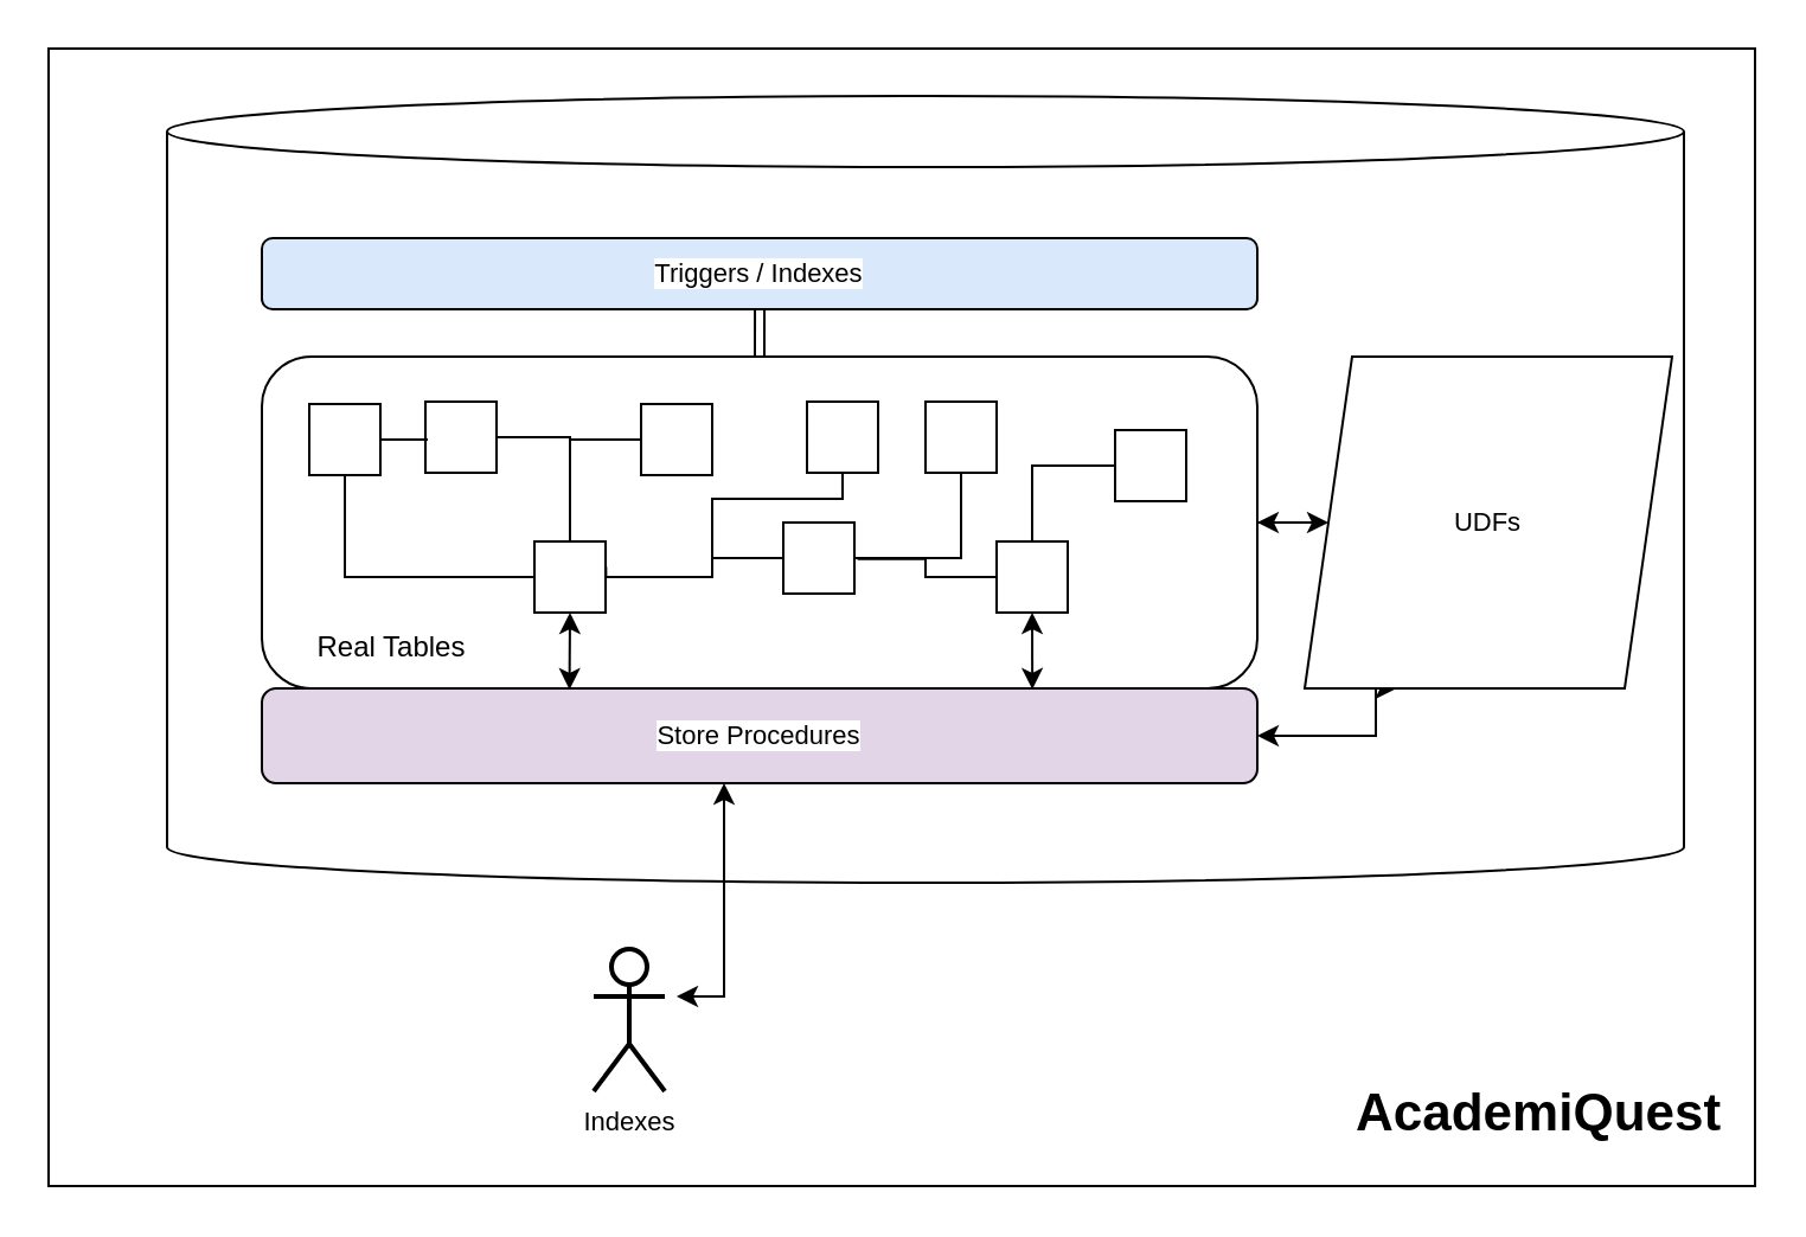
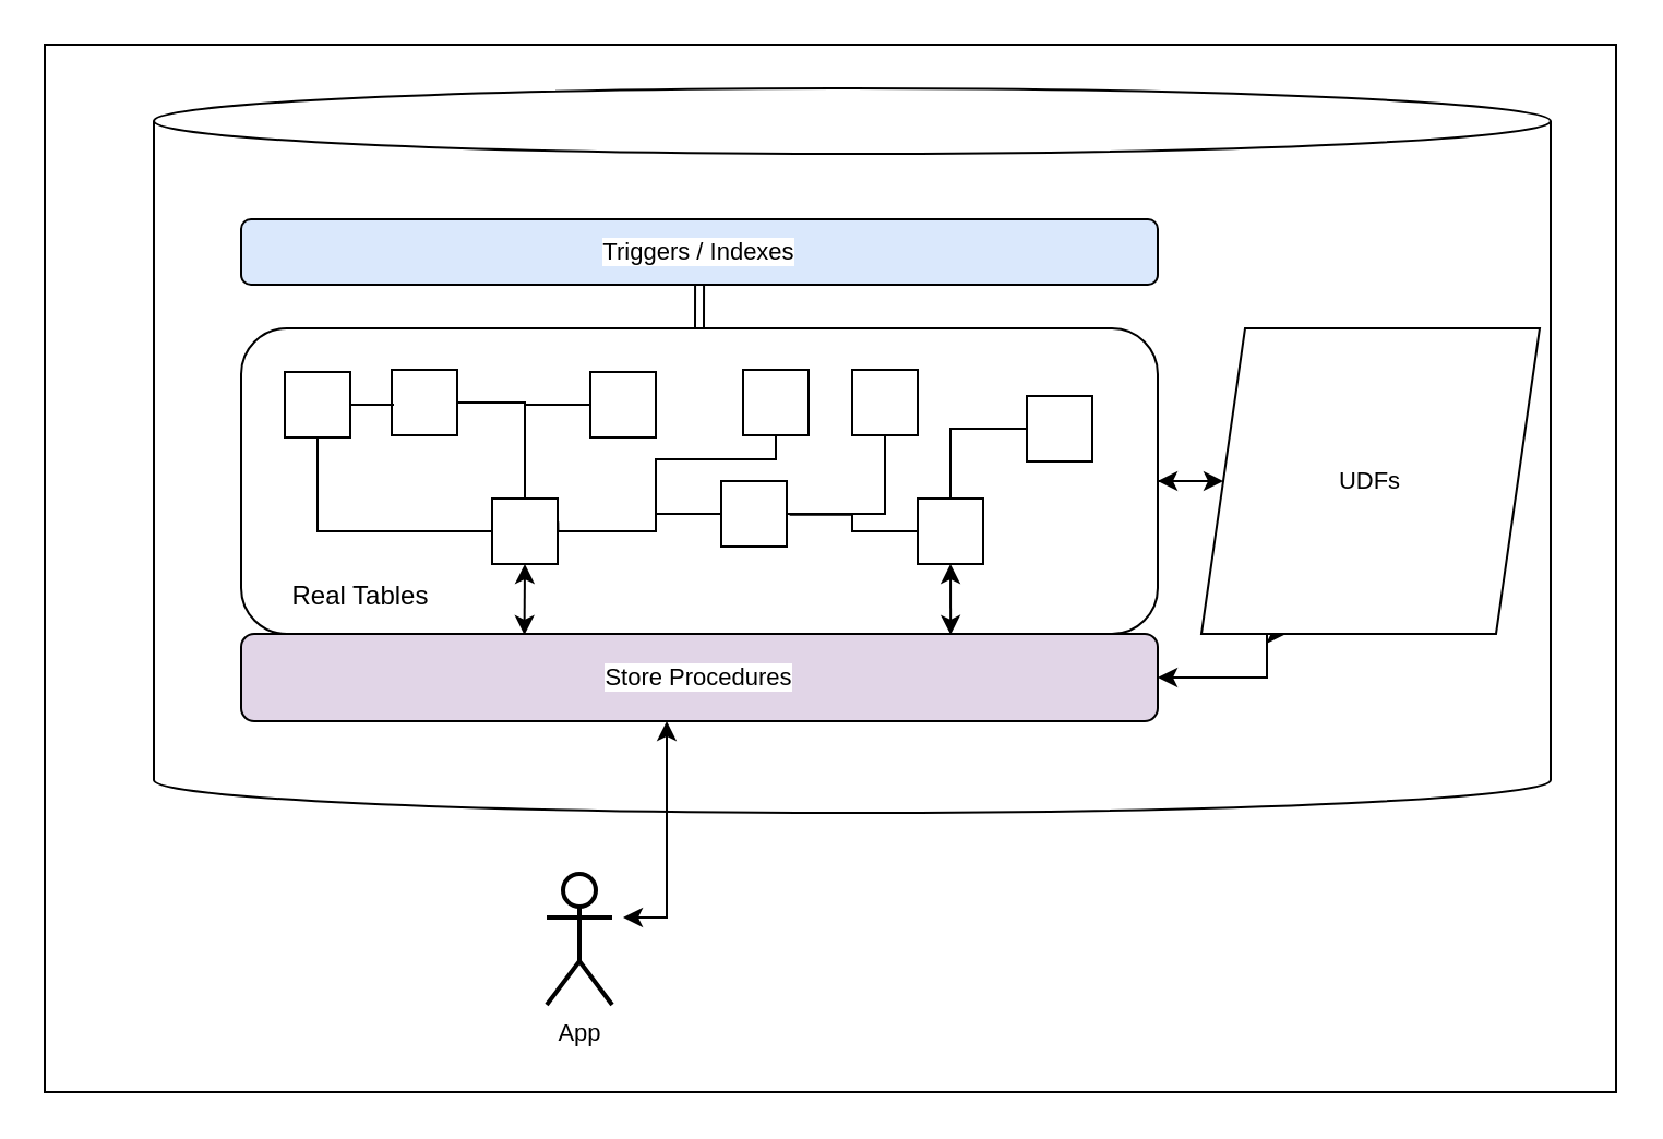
  <mxCell id="0" />
  <mxCell id="1" parent="0" />
  <mxCell id="2" value="" style="rounded=0;whiteSpace=wrap;html=1;fontFamily=Helvetica;fontSize=11;fontColor=default;labelBackgroundColor=default;" parent="1" vertex="1"><mxGeometry x="20" y="20" width="720" height="480" as="geometry" /></mxCell>
  <mxCell id="3" value="" style="shape=cylinder3;whiteSpace=wrap;html=1;boundedLbl=1;backgroundOutline=1;size=15;fontFamily=Helvetica;fontSize=11;fontColor=default;labelBackgroundColor=default;" parent="1" vertex="1"><mxGeometry x="70" y="40" width="640" height="332" as="geometry" /></mxCell>
  <mxCell id="4" value="" style="rounded=1;whiteSpace=wrap;html=1;" parent="1" vertex="1"><mxGeometry x="110" y="150" width="420" height="140" as="geometry" /></mxCell>
  <mxCell id="5" value="" style="rounded=0;whiteSpace=wrap;html=1;" parent="1" vertex="1"><mxGeometry x="130" y="170" width="30" height="30" as="geometry" /></mxCell>
  <mxCell id="6" value="" style="rounded=0;whiteSpace=wrap;html=1;" parent="1" vertex="1"><mxGeometry x="179" y="169" width="30" height="30" as="geometry" /></mxCell>
  <mxCell id="7" style="edgeStyle=orthogonalEdgeStyle;rounded=0;orthogonalLoop=1;jettySize=auto;html=1;entryX=0.5;entryY=1;entryDx=0;entryDy=0;strokeColor=default;align=center;verticalAlign=middle;fontFamily=Helvetica;fontSize=11;fontColor=default;labelBackgroundColor=default;endArrow=none;endFill=0;" parent="1" source="10" target="5" edge="1"><mxGeometry relative="1" as="geometry" /></mxCell>
  <mxCell id="8" style="edgeStyle=orthogonalEdgeStyle;rounded=0;orthogonalLoop=1;jettySize=auto;html=1;entryX=1;entryY=0.5;entryDx=0;entryDy=0;strokeColor=default;align=center;verticalAlign=middle;fontFamily=Helvetica;fontSize=11;fontColor=default;labelBackgroundColor=default;endArrow=none;endFill=0;" parent="1" source="10" target="6" edge="1"><mxGeometry relative="1" as="geometry"><Array as="points"><mxPoint x="240" y="184" /></Array></mxGeometry></mxCell>
  <mxCell id="9" style="edgeStyle=orthogonalEdgeStyle;rounded=0;orthogonalLoop=1;jettySize=auto;html=1;entryX=0;entryY=0.5;entryDx=0;entryDy=0;strokeColor=default;align=center;verticalAlign=middle;fontFamily=Helvetica;fontSize=11;fontColor=default;labelBackgroundColor=default;endArrow=none;endFill=0;" parent="1" source="10" target="14" edge="1"><mxGeometry relative="1" as="geometry"><Array as="points"><mxPoint x="300" y="243" /><mxPoint x="300" y="235" /></Array></mxGeometry></mxCell>
  <mxCell id="10" value="" style="rounded=0;whiteSpace=wrap;html=1;" parent="1" vertex="1"><mxGeometry x="225" y="228" width="30" height="30" as="geometry" /></mxCell>
  <mxCell id="11" style="edgeStyle=orthogonalEdgeStyle;rounded=0;orthogonalLoop=1;jettySize=auto;html=1;strokeColor=default;align=center;verticalAlign=middle;fontFamily=Helvetica;fontSize=11;fontColor=default;labelBackgroundColor=default;endArrow=none;endFill=0;" parent="1" source="12" edge="1"><mxGeometry relative="1" as="geometry"><mxPoint x="240" y="185" as="targetPoint" /></mxGeometry></mxCell>
  <mxCell id="12" value="" style="rounded=0;whiteSpace=wrap;html=1;" parent="1" vertex="1"><mxGeometry x="270" y="170" width="30" height="30" as="geometry" /></mxCell>
  <mxCell id="13" style="edgeStyle=orthogonalEdgeStyle;rounded=0;orthogonalLoop=1;jettySize=auto;html=1;entryX=0.5;entryY=1;entryDx=0;entryDy=0;strokeColor=default;align=center;verticalAlign=middle;fontFamily=Helvetica;fontSize=11;fontColor=default;labelBackgroundColor=default;endArrow=none;endFill=0;" parent="1" source="14" target="15" edge="1"><mxGeometry relative="1" as="geometry" /></mxCell>
  <mxCell id="14" value="" style="rounded=0;whiteSpace=wrap;html=1;" parent="1" vertex="1"><mxGeometry x="330" y="220" width="30" height="30" as="geometry" /></mxCell>
  <mxCell id="15" value="" style="rounded=0;whiteSpace=wrap;html=1;" parent="1" vertex="1"><mxGeometry x="390" y="169" width="30" height="30" as="geometry" /></mxCell>
  <mxCell id="16" style="edgeStyle=orthogonalEdgeStyle;rounded=0;orthogonalLoop=1;jettySize=auto;html=1;strokeColor=default;align=center;verticalAlign=middle;fontFamily=Helvetica;fontSize=11;fontColor=default;labelBackgroundColor=default;endArrow=none;endFill=0;entryX=1.044;entryY=0.514;entryDx=0;entryDy=0;entryPerimeter=0;" parent="1" source="18" target="14" edge="1"><mxGeometry relative="1" as="geometry"><mxPoint x="400" y="240" as="targetPoint" /></mxGeometry></mxCell>
  <mxCell id="17" style="edgeStyle=orthogonalEdgeStyle;rounded=0;orthogonalLoop=1;jettySize=auto;html=1;entryX=0.774;entryY=1.003;entryDx=0;entryDy=0;strokeColor=default;align=center;verticalAlign=middle;fontFamily=Helvetica;fontSize=11;fontColor=default;labelBackgroundColor=default;endArrow=classic;endFill=1;startArrow=classic;startFill=1;entryPerimeter=0;exitX=0.5;exitY=1;exitDx=0;exitDy=0;" parent="1" source="18" target="4" edge="1"><mxGeometry relative="1" as="geometry"><Array as="points" /></mxGeometry></mxCell>
  <mxCell id="18" value="" style="rounded=0;whiteSpace=wrap;html=1;" parent="1" vertex="1"><mxGeometry x="420" y="228" width="30" height="30" as="geometry" /></mxCell>
  <mxCell id="19" style="edgeStyle=orthogonalEdgeStyle;rounded=0;orthogonalLoop=1;jettySize=auto;html=1;entryX=0.5;entryY=0;entryDx=0;entryDy=0;strokeColor=default;align=center;verticalAlign=middle;fontFamily=Helvetica;fontSize=11;fontColor=default;labelBackgroundColor=default;endArrow=none;endFill=0;" parent="1" source="20" target="18" edge="1"><mxGeometry relative="1" as="geometry" /></mxCell>
  <mxCell id="20" value="" style="rounded=0;whiteSpace=wrap;html=1;" parent="1" vertex="1"><mxGeometry x="470" y="181" width="30" height="30" as="geometry" /></mxCell>
  <mxCell id="21" value="" style="rounded=0;whiteSpace=wrap;html=1;" parent="1" vertex="1"><mxGeometry x="340" y="169" width="30" height="30" as="geometry" /></mxCell>
  <mxCell id="22" value="Real Tables" style="text;html=1;align=center;verticalAlign=middle;whiteSpace=wrap;rounded=0;" parent="1" vertex="1"><mxGeometry x="105" y="258" width="120" height="30" as="geometry" /></mxCell>
  <mxCell id="23" style="edgeStyle=orthogonalEdgeStyle;rounded=0;orthogonalLoop=1;jettySize=auto;html=1;entryX=0.051;entryY=0.541;entryDx=0;entryDy=0;entryPerimeter=0;endArrow=none;endFill=0;" parent="1" source="5" target="6" edge="1"><mxGeometry relative="1" as="geometry" /></mxCell>
  <mxCell id="24" style="edgeStyle=orthogonalEdgeStyle;rounded=0;orthogonalLoop=1;jettySize=auto;html=1;entryX=1.005;entryY=0.356;entryDx=0;entryDy=0;entryPerimeter=0;strokeColor=default;align=center;verticalAlign=middle;fontFamily=Helvetica;fontSize=11;fontColor=default;labelBackgroundColor=default;endArrow=none;endFill=0;" parent="1" source="21" target="10" edge="1"><mxGeometry relative="1" as="geometry"><Array as="points"><mxPoint x="355" y="210" /><mxPoint x="300" y="210" /><mxPoint x="300" y="243" /><mxPoint x="255" y="243" /></Array></mxGeometry></mxCell>
  <mxCell id="25" value="Store Procedures" style="rounded=1;whiteSpace=wrap;html=1;fontFamily=Helvetica;fontSize=11;fontColor=default;labelBackgroundColor=default;fillColor=#e1d5e7;" parent="1" vertex="1"><mxGeometry x="110" y="290" width="420" height="40" as="geometry" /></mxCell>
  <mxCell id="26" style="edgeStyle=orthogonalEdgeStyle;rounded=0;orthogonalLoop=1;jettySize=auto;html=1;entryX=0.25;entryY=1;entryDx=0;entryDy=0;strokeColor=default;align=center;verticalAlign=middle;fontFamily=Helvetica;fontSize=11;fontColor=default;labelBackgroundColor=default;endArrow=none;endFill=0;startArrow=classic;startFill=1;exitX=0.25;exitY=1;exitDx=0;exitDy=0;" parent="1" source="25" target="25" edge="1"><mxGeometry relative="1" as="geometry"><Array as="points" /></mxGeometry></mxCell>
  <mxCell id="27" style="edgeStyle=orthogonalEdgeStyle;rounded=0;orthogonalLoop=1;jettySize=auto;html=1;entryX=0.25;entryY=1;entryDx=0;entryDy=0;strokeColor=default;align=center;verticalAlign=middle;fontFamily=Helvetica;fontSize=11;fontColor=default;labelBackgroundColor=default;endArrow=classic;endFill=1;startArrow=classic;startFill=1;" parent="1" target="29" edge="1"><mxGeometry relative="1" as="geometry"><mxPoint x="530" y="310" as="sourcePoint" /><Array as="points"><mxPoint x="530" y="310" /><mxPoint x="580" y="310" /></Array></mxGeometry></mxCell>
  <mxCell id="28" style="edgeStyle=orthogonalEdgeStyle;rounded=0;orthogonalLoop=1;jettySize=auto;html=1;entryX=1;entryY=0.5;entryDx=0;entryDy=0;startArrow=classic;startFill=1;" edge="1" parent="1" source="29" target="4"><mxGeometry relative="1" as="geometry" /></mxCell>
  <mxCell id="29" value="UDFs" style="shape=parallelogram;perimeter=parallelogramPerimeter;whiteSpace=wrap;html=1;fixedSize=1;fontFamily=Helvetica;fontSize=11;fontColor=default;labelBackgroundColor=default;" parent="1" vertex="1"><mxGeometry x="550" y="150" width="155" height="140" as="geometry" /></mxCell>
  <mxCell id="30" value="" style="endArrow=classic;html=1;rounded=0;strokeColor=default;align=center;verticalAlign=middle;fontFamily=Helvetica;fontSize=11;fontColor=default;labelBackgroundColor=default;edgeStyle=orthogonalEdgeStyle;exitX=0.309;exitY=0.012;exitDx=0;exitDy=0;exitPerimeter=0;entryX=0.5;entryY=1;entryDx=0;entryDy=0;startArrow=classic;startFill=1;" parent="1" source="25" target="10" edge="1"><mxGeometry width="50" height="50" relative="1" as="geometry"><mxPoint x="249.48" y="280" as="sourcePoint" /><mxPoint x="299.48" y="230" as="targetPoint" /><Array as="points"><mxPoint x="240" y="291" /></Array></mxGeometry></mxCell>
  <mxCell id="31" style="edgeStyle=orthogonalEdgeStyle;rounded=0;orthogonalLoop=1;jettySize=auto;html=1;entryX=0.5;entryY=0;entryDx=0;entryDy=0;strokeColor=default;align=center;verticalAlign=middle;fontFamily=Helvetica;fontSize=11;fontColor=default;labelBackgroundColor=default;endArrow=none;endFill=0;shape=link;" parent="1" target="4" edge="1"><mxGeometry relative="1" as="geometry"><mxPoint x="320.029" y="130" as="sourcePoint" /></mxGeometry></mxCell>
  <mxCell id="32" value="Triggers / Indexes" style="rounded=1;whiteSpace=wrap;html=1;fontFamily=Helvetica;fontSize=11;fontColor=default;labelBackgroundColor=default;fillColor=#dae8fc;" parent="1" vertex="1"><mxGeometry x="110" y="100" width="420" height="30" as="geometry" /></mxCell>
- <mxCell id="33" value="Indexes" style="shape=umlActor;verticalLabelPosition=bottom;verticalAlign=top;html=1;outlineConnect=0;fontFamily=Helvetica;fontSize=11;fontColor=default;labelBackgroundColor=default;strokeWidth=2;" parent="1" vertex="1"><mxGeometry x="250" y="400" width="30" height="60" as="geometry" /></mxCell>
- <mxCell id="34" value="&lt;h1 style=&quot;margin-top: 0px;&quot;&gt;AcademiQuest&lt;br&gt;&lt;/h1&gt;" style="text;html=1;whiteSpace=wrap;overflow=hidden;rounded=0;fontFamily=Helvetica;fontSize=11;fontColor=default;labelBackgroundColor=default;" parent="1" vertex="1"><mxGeometry x="570" y="450" width="160" height="40" as="geometry" /></mxCell>
+ <mxCell id="33" value="App" style="shape=umlActor;verticalLabelPosition=bottom;verticalAlign=top;html=1;outlineConnect=0;fontFamily=Helvetica;fontSize=11;fontColor=default;labelBackgroundColor=default;strokeWidth=2;" parent="1" vertex="1"><mxGeometry x="250" y="400" width="30" height="60" as="geometry" /></mxCell>
  <mxCell id="35" style="edgeStyle=orthogonalEdgeStyle;rounded=0;orthogonalLoop=1;jettySize=auto;html=1;strokeColor=default;align=center;verticalAlign=middle;fontFamily=Helvetica;fontSize=11;fontColor=default;labelBackgroundColor=default;endArrow=classic;endFill=1;startArrow=classic;startFill=1;" parent="1" edge="1"><mxGeometry relative="1" as="geometry"><mxPoint x="305" y="330" as="sourcePoint" /><mxPoint x="285" y="420" as="targetPoint" /><Array as="points"><mxPoint x="305" y="330" /><mxPoint x="305" y="420" /><mxPoint x="265" y="420" /></Array></mxGeometry></mxCell>
